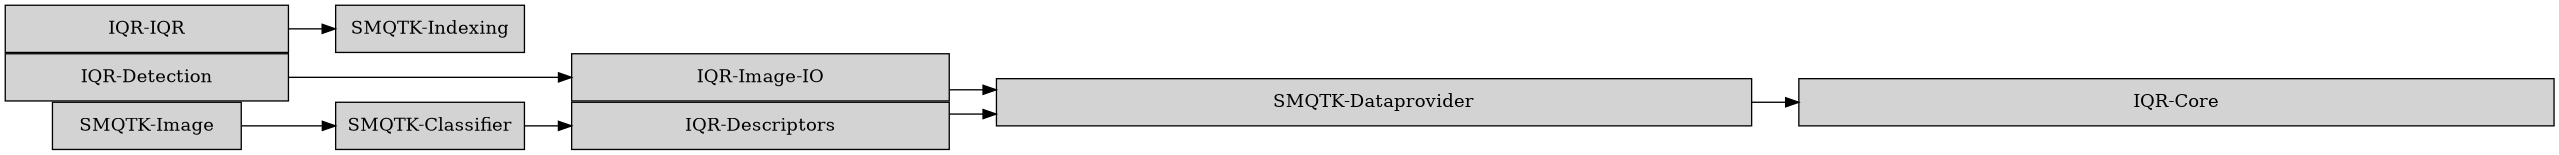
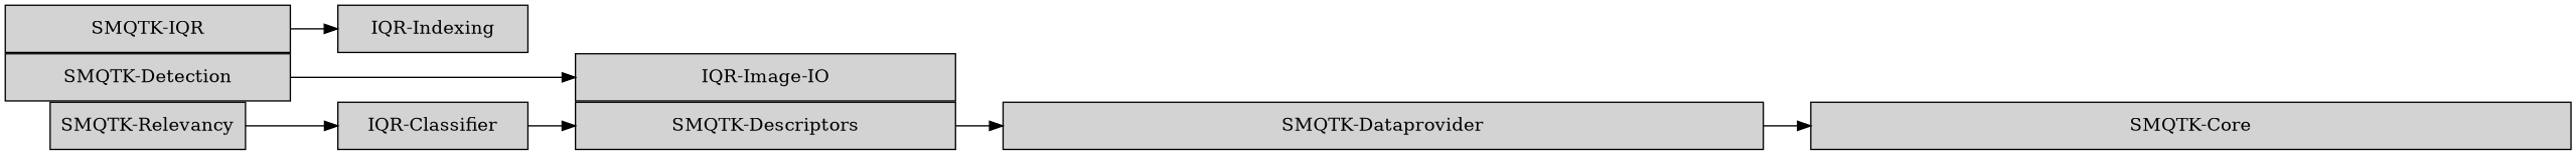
  digraph {
    nodesep=0
    rankdir=LR
    ranksep=0.5
    splines=ortho
    node [shape=box style=filled]
-   n1 [label="IQR-Core" width=8]
+   n1 [label="SMQTK-Core" width=8]
    n2 [label="SMQTK-Dataprovider" width=8]
    n3 [label="IQR-Image-IO" width=4]
-   n4 [label="IQR-Descriptors" width=4]
-   n5 [label="SMQTK-Classifier" width=2]
-   n6 [label="SMQTK-Indexing" width=2]
-   n7 [label="IQR-Detection" width=3]
-   n8 [label="SMQTK-Image" width=2]
-   n9 [label="IQR-IQR" width=3]
+   n4 [label="SMQTK-Descriptors" width=4]
+   n5 [label="IQR-Classifier" width=2]
+   n6 [label="IQR-Indexing" width=2]
+   n7 [label="SMQTK-Detection" width=3]
+   n8 [label="SMQTK-Relevancy" width=2]
+   n9 [label="SMQTK-IQR" width=3]
    subgraph sub_1 {
      rank=same
      n1
    }
    subgraph sub_2 {
      rank=same
      n2
    }
    subgraph sub_3 {
      rank=same
      n3
      n4
    }
    subgraph sub_4 {
      rank=same
      n5
      n6
    }
    subgraph sub_5 {
      rank=same
      n7
      n8
    }
    subgraph sub_6 {
      rank=same
      n9
    }
    n2 -> n1
-   n3 -> n2
    n4 -> n2
    n5 -> n4
    n7 -> n3
    n8 -> n5
    n9 -> n6
  }
